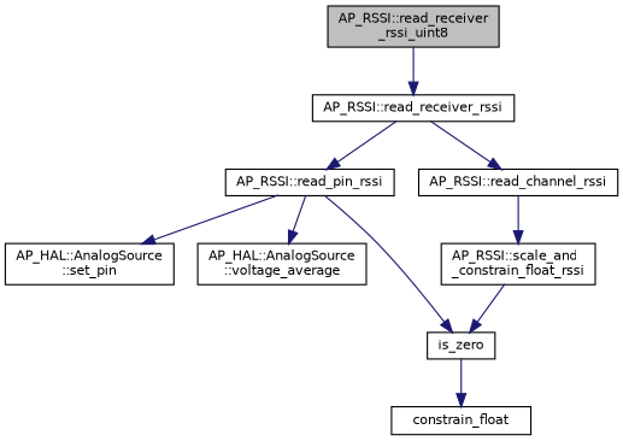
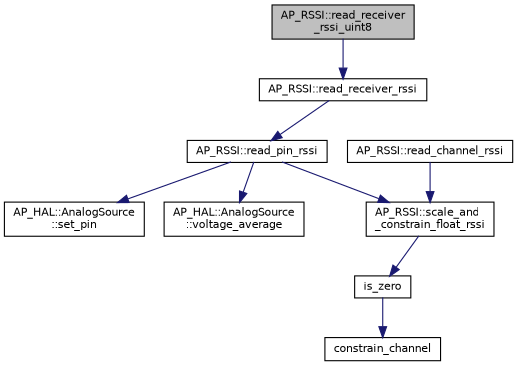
  digraph {
    rankdir=TB
    node [color=black fillcolor=white fontname=Helvetica fontsize=10 shape=record style=filled]
    edge [color=midnightblue fontname=Helvetica fontsize=10 labelfontname=Helvetica labelfontsize=10 style=solid]
    n1 [fillcolor=grey75 fontcolor=black height=0.2 label="AP_RSSI::read_receiver\l_rssi_uint8" width=0.4]
    n2 [height=0.2 label="AP_RSSI::read_receiver_rssi" width=0.4]
    n3 [height=0.2 label="AP_RSSI::read_pin_rssi" width=0.4]
    n4 [height=0.2 label="AP_RSSI::read_channel_rssi" width=0.4]
    n5 [height=0.2 label="AP_HAL::AnalogSource\l::set_pin" width=0.4]
    n6 [height=0.2 label="AP_HAL::AnalogSource\l::voltage_average" width=0.4]
    n7 [height=0.2 label="AP_RSSI::scale_and\l_constrain_float_rssi" width=0.4]
    n8 [height=0.2 label=is_zero width=0.4]
-   n9 [height=0.2 label=constrain_float width=0.4]
+   n9 [height=0.2 label=constrain_channel width=0.4]
    n1 -> n2
    n2 -> n3
-   n2 -> n4
    n3 -> n5
    n3 -> n6
-   n3 -> n8
+   n3 -> n7
    n4 -> n7
    n7 -> n8
    n8 -> n9
  }
